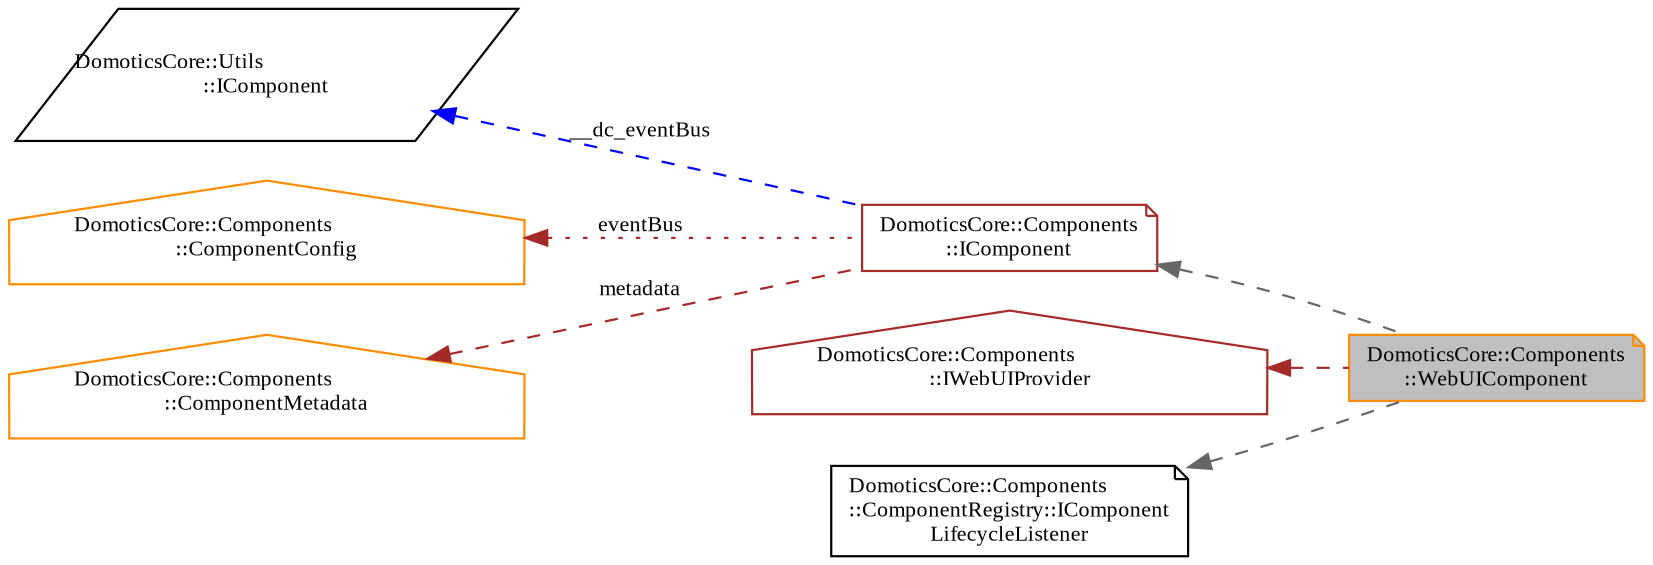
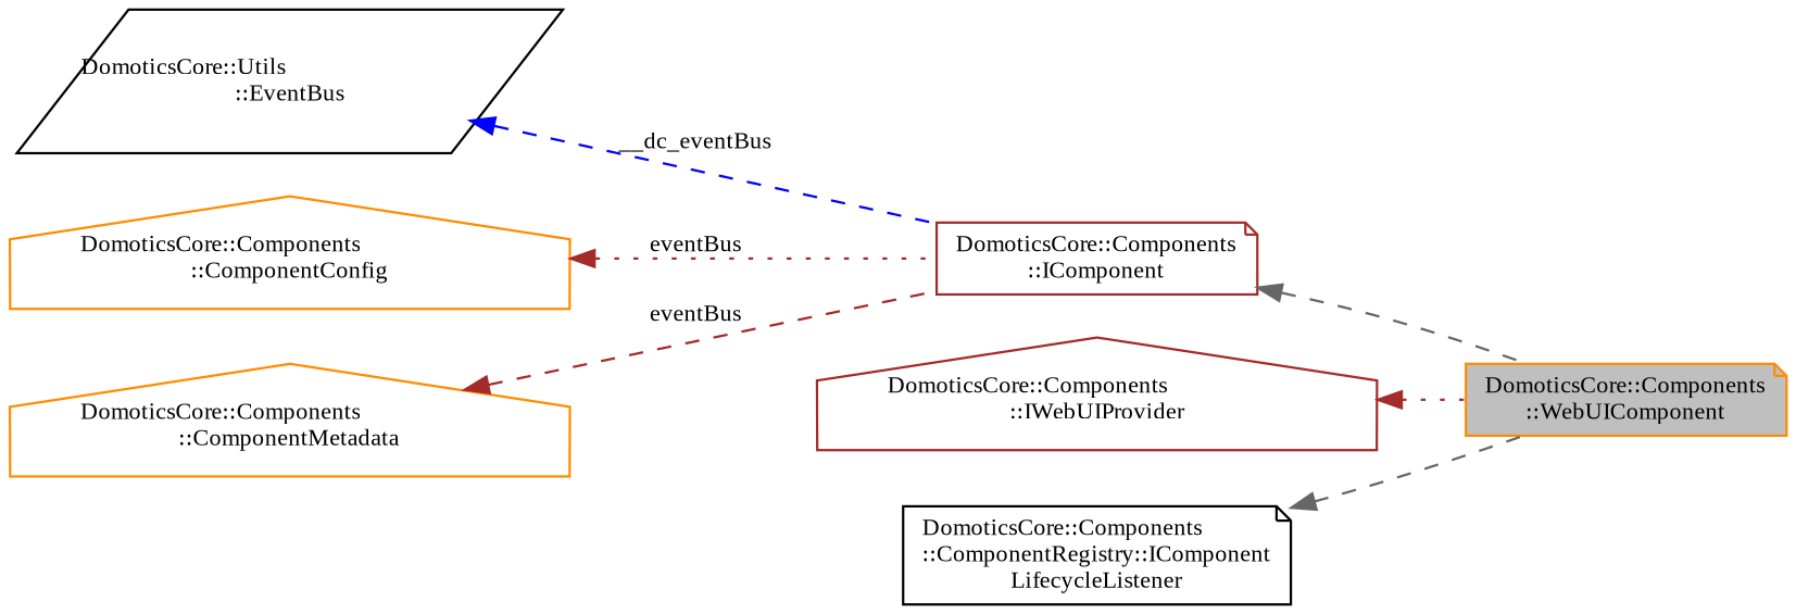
  digraph {
    fontname="Liberation Serif"
    rankdir=LR
    node [color=darkorange fillcolor=white fontname="Liberation Serif" fontsize=10 shape=note style=filled]
    edge [color=brown dir=back fontname="Liberation Serif" fontsize=10 labelfontname=Helvetica labelfontsize=10 style=dashed]
    n1 [fillcolor=grey75 fontcolor=black height=0.2 label="DomoticsCore::Components\l::WebUIComponent" width=0.4]
    n2 [color=brown height=0.2 label="DomoticsCore::Components\l::IComponent" width=0.4]
-   n3 [color=black height=0.2 label="DomoticsCore::Utils\l::IComponent" shape=parallelogram width=0.4]
+   n3 [color=black height=0.2 label="DomoticsCore::Utils\l::EventBus" shape=parallelogram width=0.4]
    n4 [height=0.2 label="DomoticsCore::Components\l::ComponentConfig" shape=house width=0.4]
    n5 [height=0.2 label="DomoticsCore::Components\l::ComponentMetadata" shape=house width=0.4]
    n6 [color=brown height=0.2 label="DomoticsCore::Components\l::IWebUIProvider" shape=house width=0.4]
    n7 [color=black height=0.2 label="DomoticsCore::Components\l::ComponentRegistry::IComponent\lLifecycleListener" width=0.4]
    n2 -> n1 [color=gray40]
    n3 -> n2 [color=blue label=" __dc_eventBus"]
    n4 -> n2 [label=" eventBus" style=dotted]
-   n5 -> n2 [label=" metadata"]
-   n6 -> n1
+   n5 -> n2 [label=" eventBus"]
+   n6 -> n1 [style=dotted]
    n7 -> n1 [color=gray40]
  }
